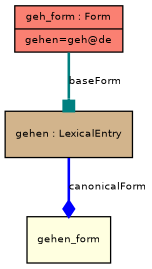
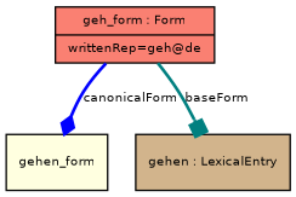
  digraph {
    fontname="Bitstream Vera Sans"
    fontsize=8
    node [fontname="Bitstream Vera Sans" fontsize=8 shape=record style=filled]
    edge [fontname="Bitstream Vera Sans" fontsize=8 style=bold]
    n1 [fillcolor=lightyellow label="{gehen_form}"]
    n2 [fillcolor=tan label="{gehen : LexicalEntry}"]
-   n3 [fillcolor=salmon label="{geh_form : Form|gehen=geh@de}"]
-   n2 -> n1 [arrowhead=diamond color=blue label=canonicalForm]
+   n3 [fillcolor=salmon label="{geh_form : Form|writtenRep=geh@de}"]
+   n3 -> n1 [arrowhead=diamond color=blue label=canonicalForm]
    n3 -> n2 [arrowhead=box color=teal label=baseForm]
  }
